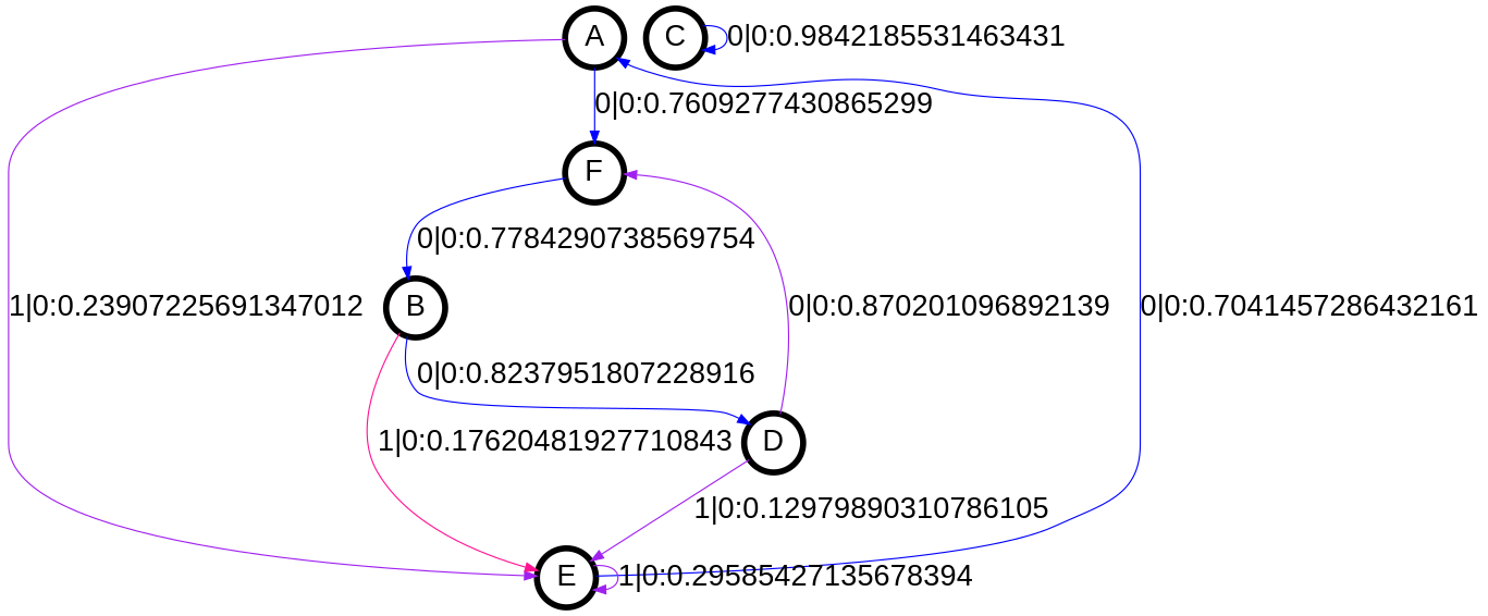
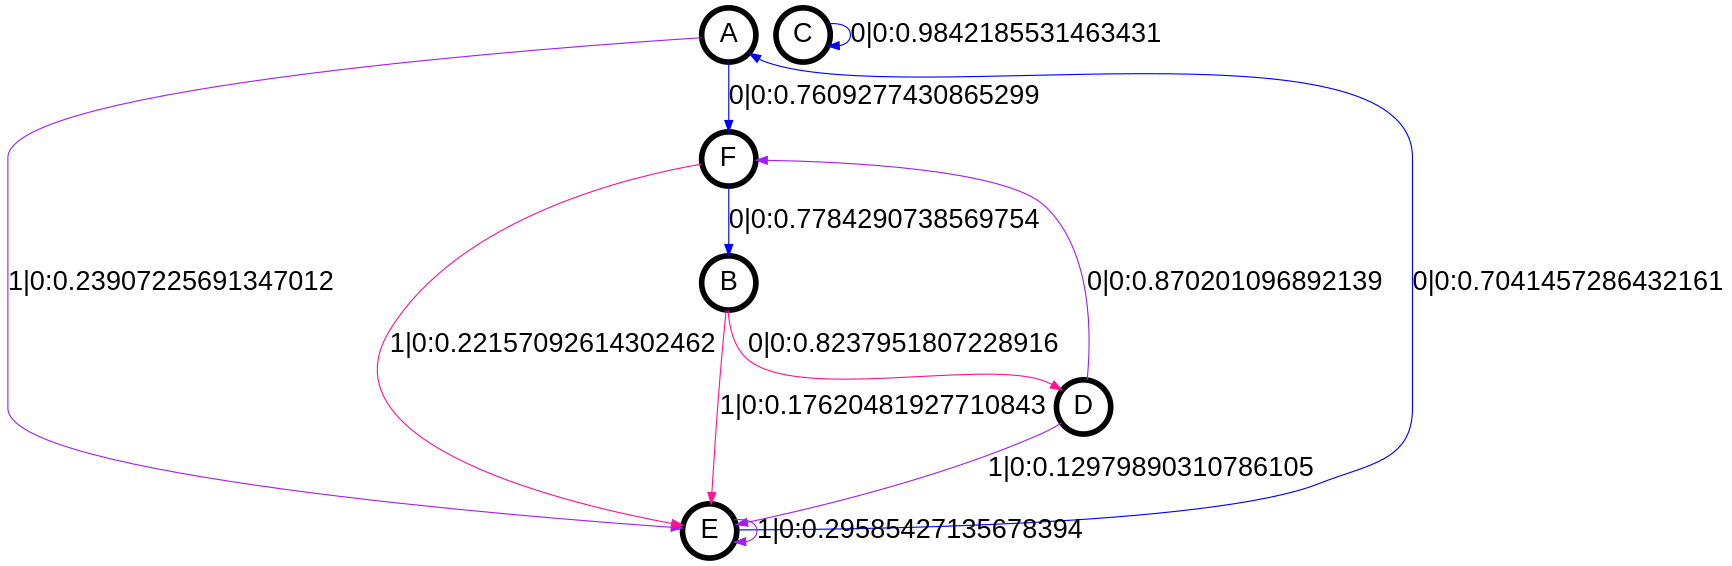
  digraph {
    fontname="Liberation Sans"
    node [fontname="Liberation Sans" fontsize=24 penwidth=5 shape=circle]
    edge [color=purple fontname="Liberation Sans" fontsize=24]
    A
    E
    F
    B
    D
    C
    A -> E [label="1|0:0.23907225691347012\l"]
    A -> F [color=blue label="0|0:0.7609277430865299\l"]
    E -> A [color=blue label="0|0:0.7041457286432161\l"]
    E -> E [label="1|0:0.29585427135678394\l"]
+   F -> E [color=deeppink label="1|0:0.22157092614302462\l"]
    F -> B [color=blue label="0|0:0.7784290738569754\l"]
    B -> E [color=deeppink label="1|0:0.17620481927710843\l"]
-   B -> D [color=blue label="0|0:0.8237951807228916\l"]
+   B -> D [color=deeppink label="0|0:0.8237951807228916\l"]
    D -> E [label="1|0:0.12979890310786105\l"]
    D -> F [label="0|0:0.870201096892139\l"]
    C -> C [color=blue label="0|0:0.9842185531463431\l"]
  }
